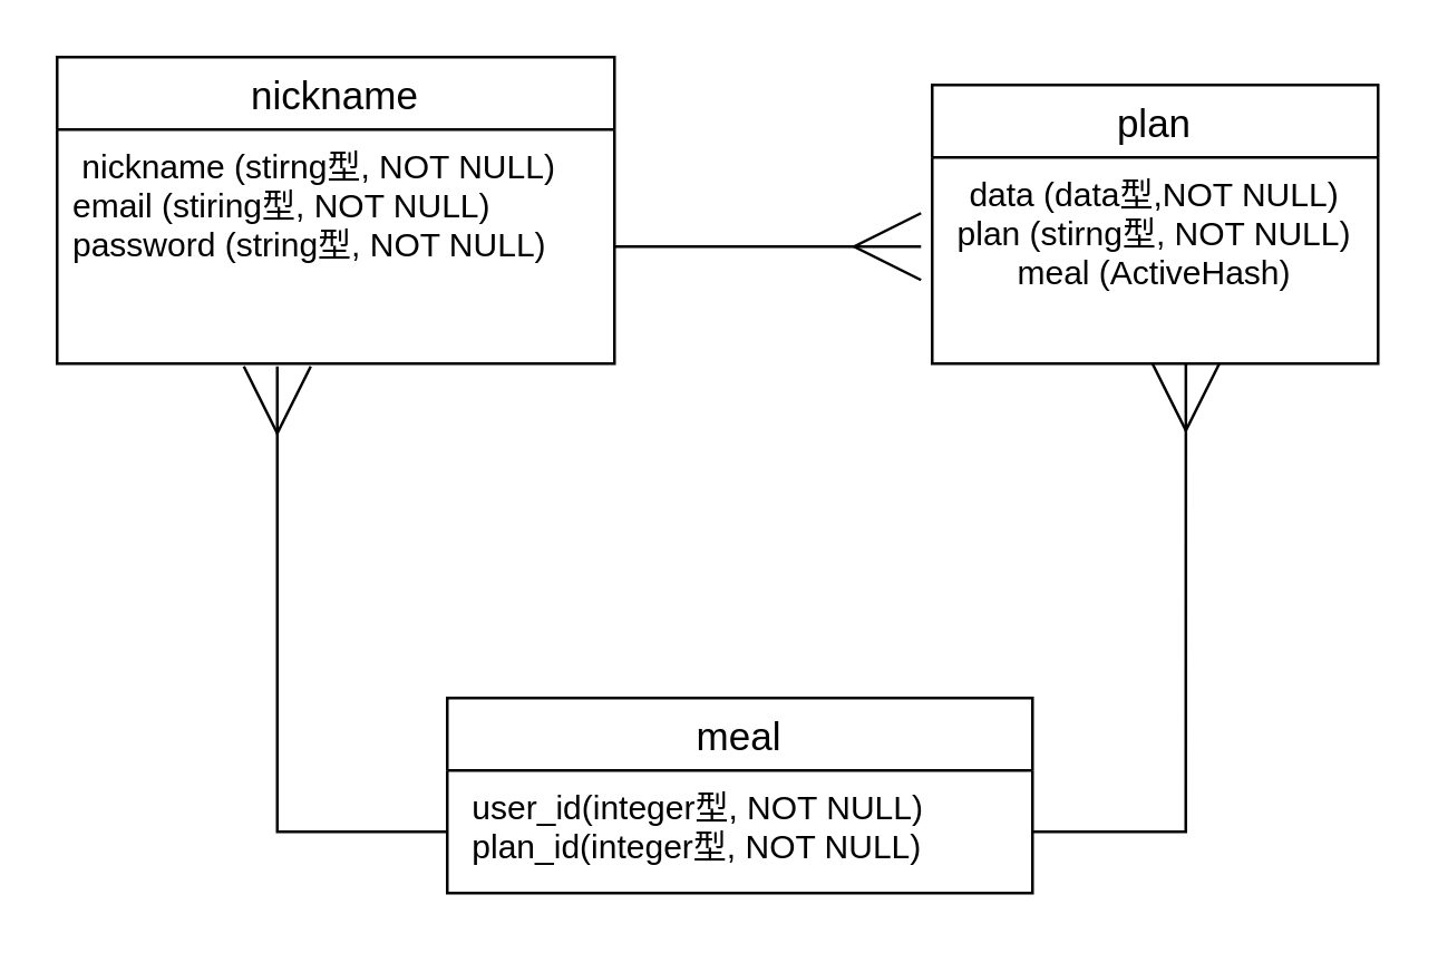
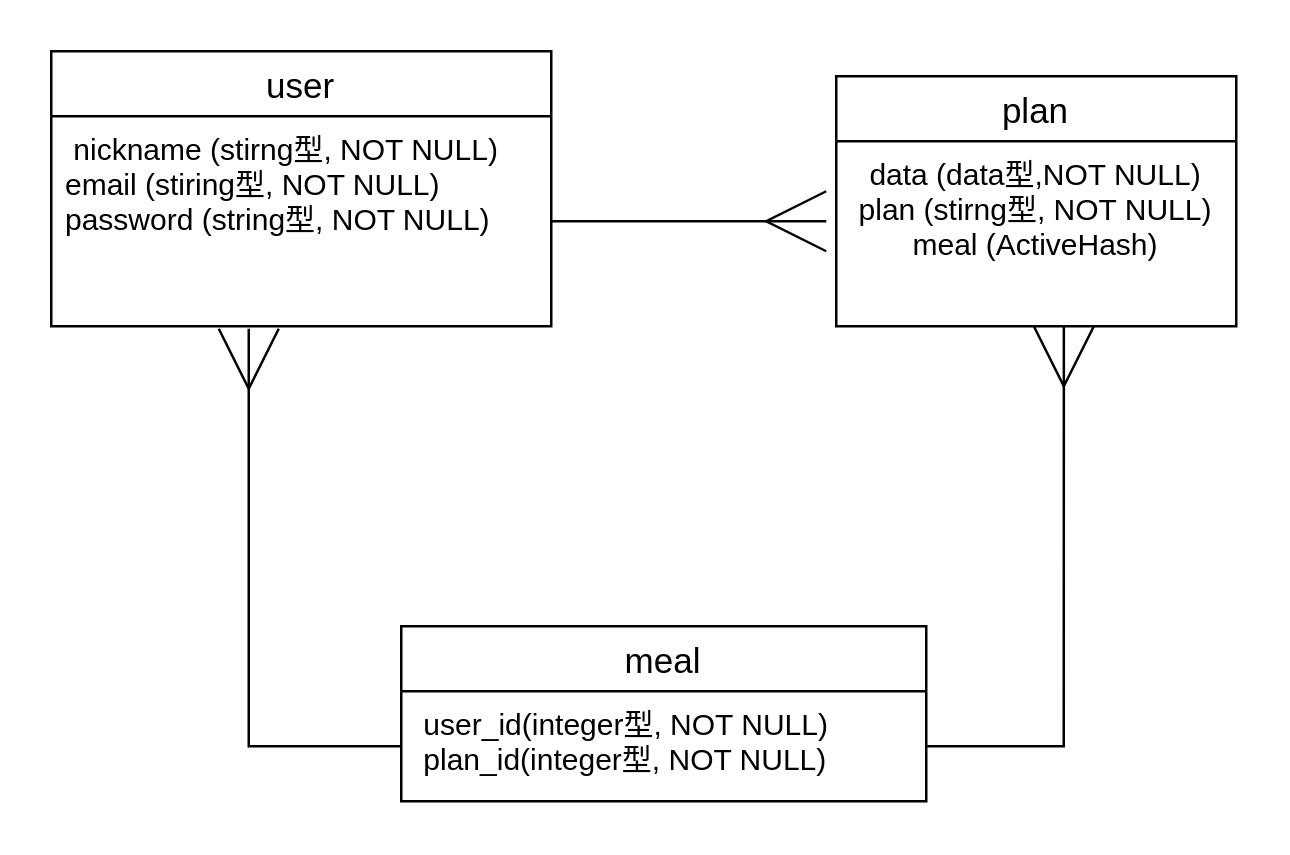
  <mxCell id="0" />
  <mxCell id="1" parent="0" />
- <mxCell id="2" value="nickname" style="swimlane;fontStyle=0;childLayout=stackLayout;horizontal=1;startSize=26;horizontalStack=0;resizeParent=1;resizeParentMax=0;resizeLast=0;collapsible=1;marginBottom=0;align=center;fontSize=14;" parent="1" vertex="1"><mxGeometry x="20" y="20" width="200" height="110" as="geometry" /></mxCell>
+ <mxCell id="2" value="user" style="swimlane;fontStyle=0;childLayout=stackLayout;horizontal=1;startSize=26;horizontalStack=0;resizeParent=1;resizeParentMax=0;resizeLast=0;collapsible=1;marginBottom=0;align=center;fontSize=14;" parent="1" vertex="1"><mxGeometry x="20" y="20" width="200" height="110" as="geometry" /></mxCell>
  <mxCell id="3" value=" nickname (stirng型, NOT NULL)&#10;email (stiring型, NOT NULL)&#10;password (string型, NOT NULL)&#10;" style="text;strokeColor=none;fillColor=none;spacingLeft=4;spacingRight=4;overflow=hidden;rotatable=0;points=[[0,0.5],[1,0.5]];portConstraint=eastwest;fontSize=12;" parent="2" vertex="1"><mxGeometry y="26" width="200" height="84" as="geometry" /></mxCell>
  <mxCell id="4" value="plan" style="swimlane;fontStyle=0;childLayout=stackLayout;horizontal=1;startSize=26;horizontalStack=0;resizeParent=1;resizeParentMax=0;resizeLast=0;collapsible=1;marginBottom=0;align=center;fontSize=14;" parent="1" vertex="1"><mxGeometry x="334" y="30" width="160" height="100" as="geometry" /></mxCell>
  <mxCell id="5" value="data (data型,NOT NULL)&#10;plan (stirng型, NOT NULL)&#10;meal (ActiveHash)&#10; " style="text;strokeColor=none;fillColor=none;spacingLeft=4;spacingRight=4;overflow=hidden;rotatable=0;points=[[0,0.5],[1,0.5]];portConstraint=eastwest;fontSize=12;align=center;" parent="4" vertex="1"><mxGeometry y="26" width="160" height="74" as="geometry" /></mxCell>
  <mxCell id="6" style="edgeStyle=orthogonalEdgeStyle;rounded=0;orthogonalLoop=1;jettySize=auto;html=1;endArrow=ERmany;endFill=0;jumpSize=5;endSize=22;startSize=19;" parent="1" source="3" edge="1"><mxGeometry relative="1" as="geometry"><mxPoint x="330" y="88" as="targetPoint" /></mxGeometry></mxCell>
  <mxCell id="7" value="meal" style="swimlane;fontStyle=0;childLayout=stackLayout;horizontal=1;startSize=26;horizontalStack=0;resizeParent=1;resizeParentMax=0;resizeLast=0;collapsible=1;marginBottom=0;align=center;fontSize=14;" vertex="1" parent="1"><mxGeometry x="160" y="250" width="210" height="70" as="geometry" /></mxCell>
  <mxCell id="8" value=" user_id(integer型, NOT NULL)&#10; plan_id(integer型, NOT NULL)" style="text;strokeColor=none;fillColor=none;spacingLeft=4;spacingRight=4;overflow=hidden;rotatable=0;points=[[0,0.5],[1,0.5]];portConstraint=eastwest;fontSize=12;" vertex="1" parent="7"><mxGeometry y="26" width="210" height="44" as="geometry" /></mxCell>
  <mxCell id="9" style="edgeStyle=orthogonalEdgeStyle;rounded=0;orthogonalLoop=1;jettySize=auto;html=1;exitX=0;exitY=0.5;exitDx=0;exitDy=0;entryX=0.395;entryY=1.012;entryDx=0;entryDy=0;entryPerimeter=0;endArrow=ERmany;endFill=0;endSize=22;" edge="1" parent="1" source="8" target="3"><mxGeometry relative="1" as="geometry"><mxPoint x="100" y="140" as="targetPoint" /></mxGeometry></mxCell>
  <mxCell id="10" style="edgeStyle=orthogonalEdgeStyle;rounded=0;orthogonalLoop=1;jettySize=auto;html=1;exitX=1;exitY=0.5;exitDx=0;exitDy=0;entryX=0.569;entryY=1;entryDx=0;entryDy=0;entryPerimeter=0;endArrow=ERmany;endFill=0;endSize=22;" edge="1" parent="1" source="8" target="5"><mxGeometry relative="1" as="geometry"><mxPoint x="432" y="150" as="targetPoint" /></mxGeometry></mxCell>
